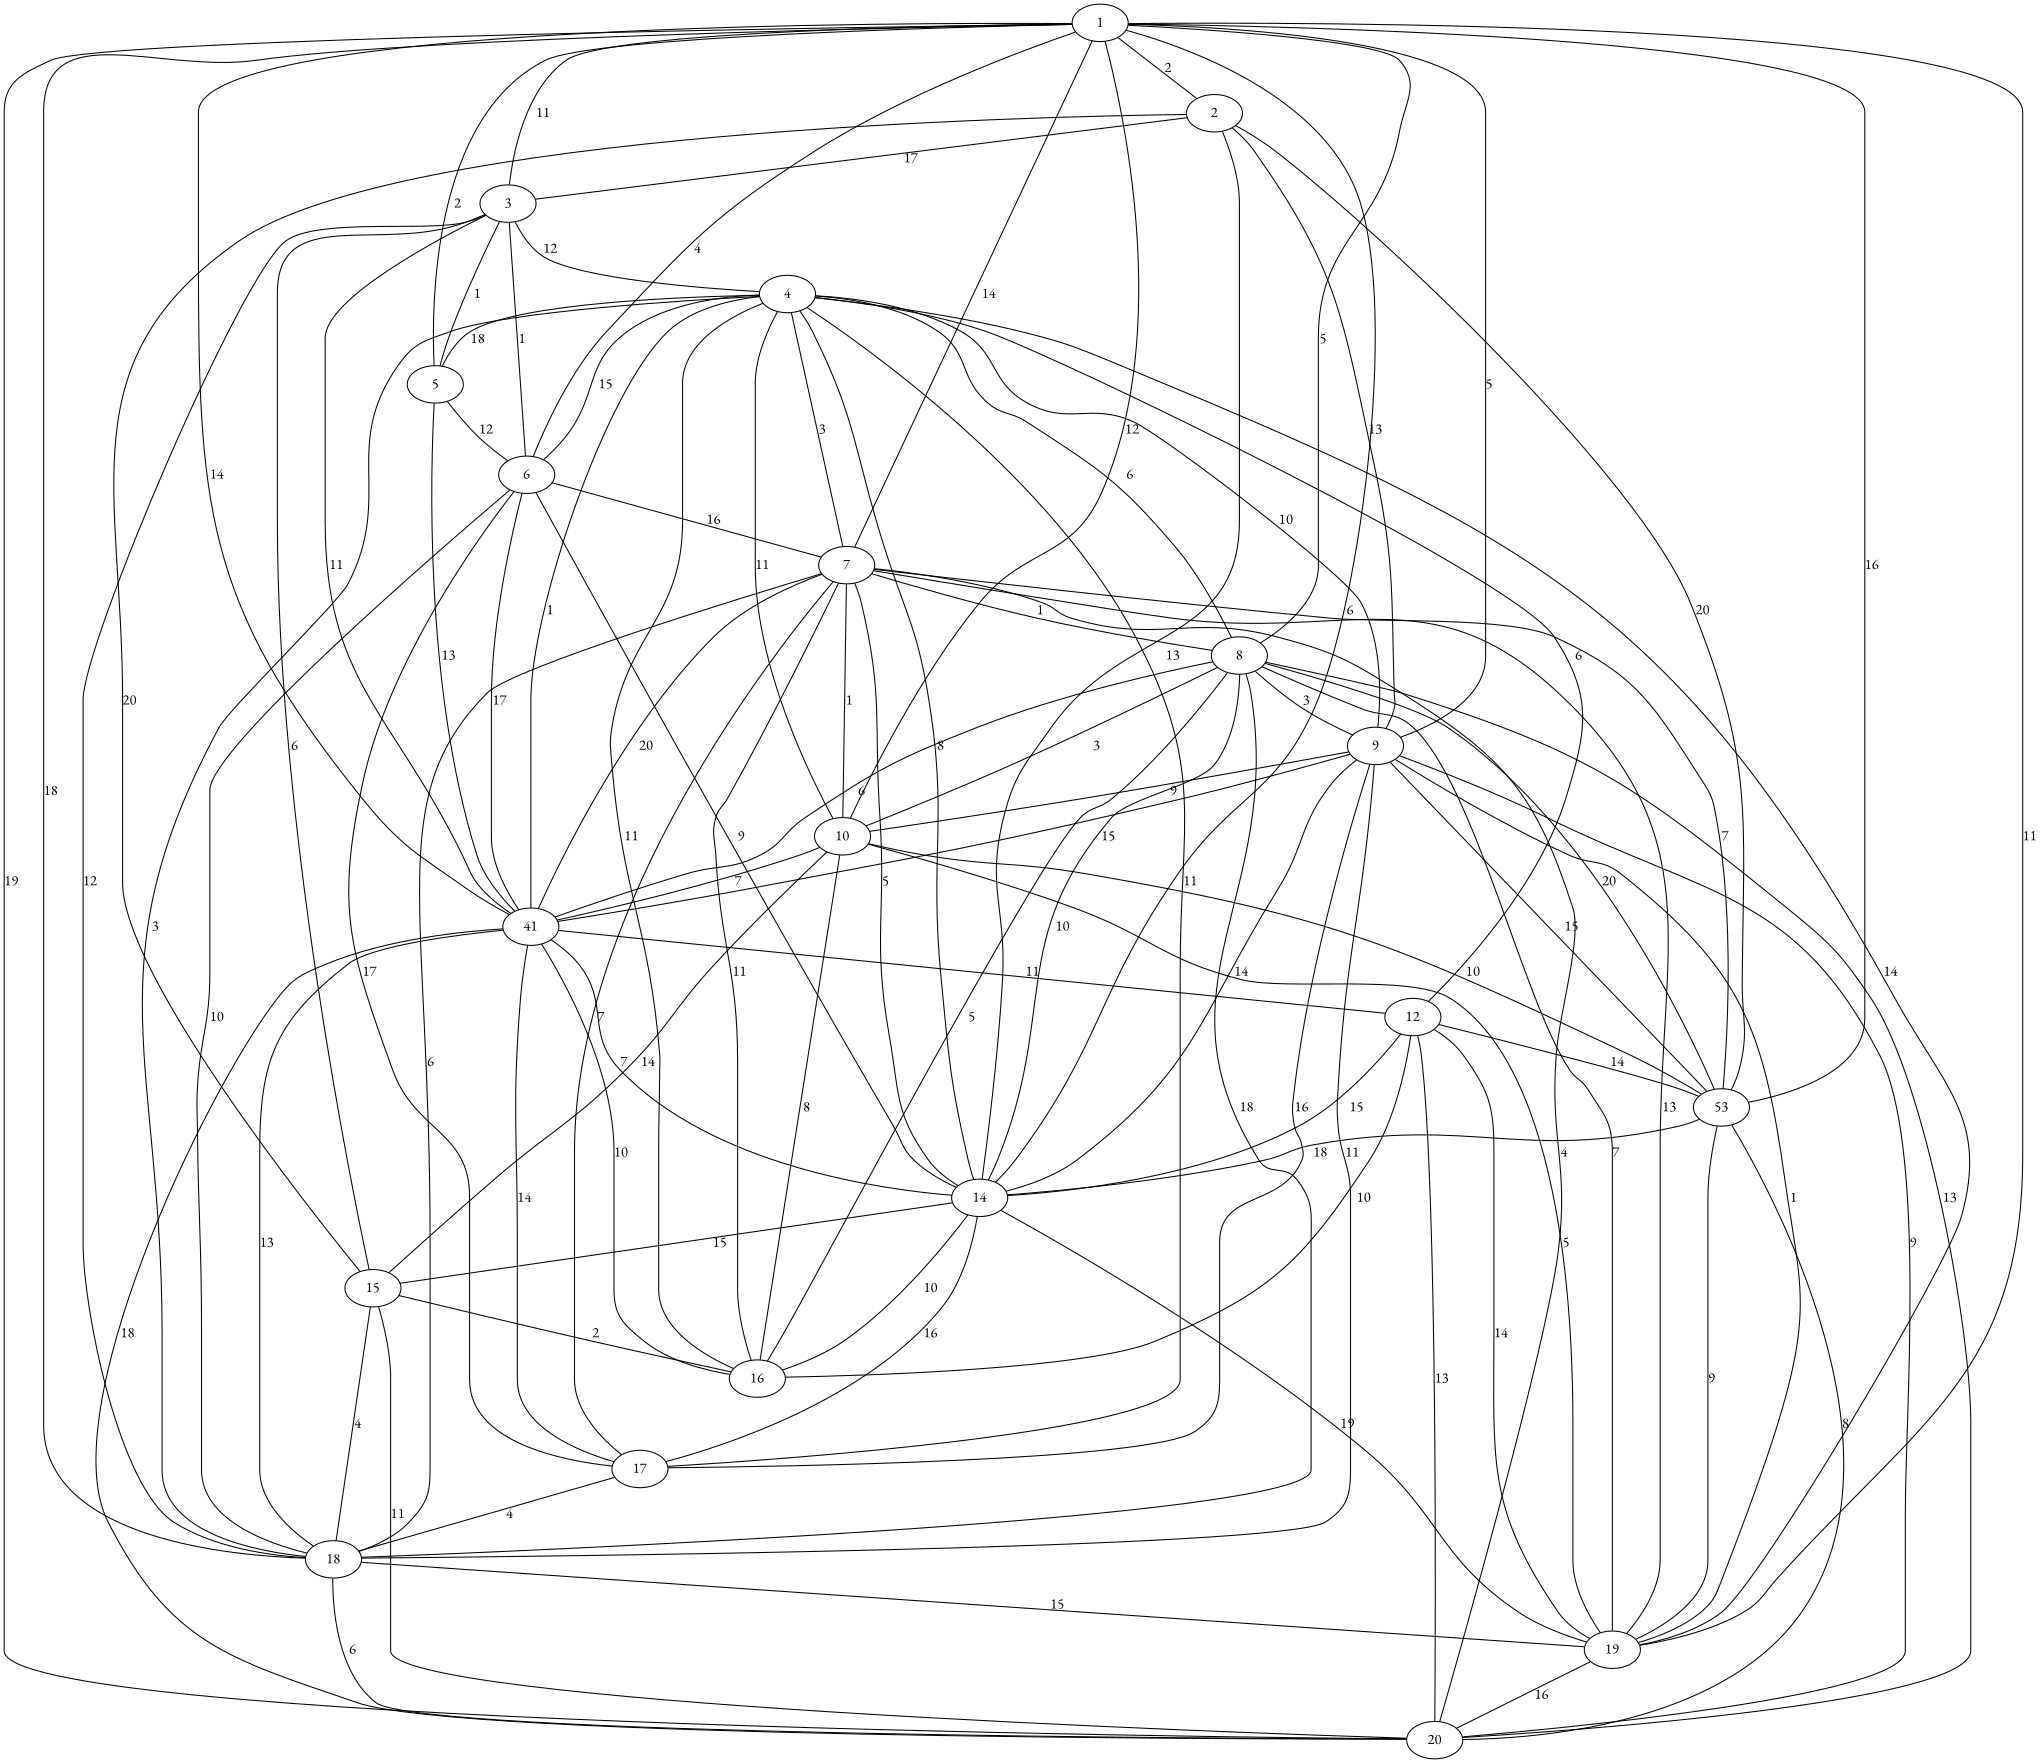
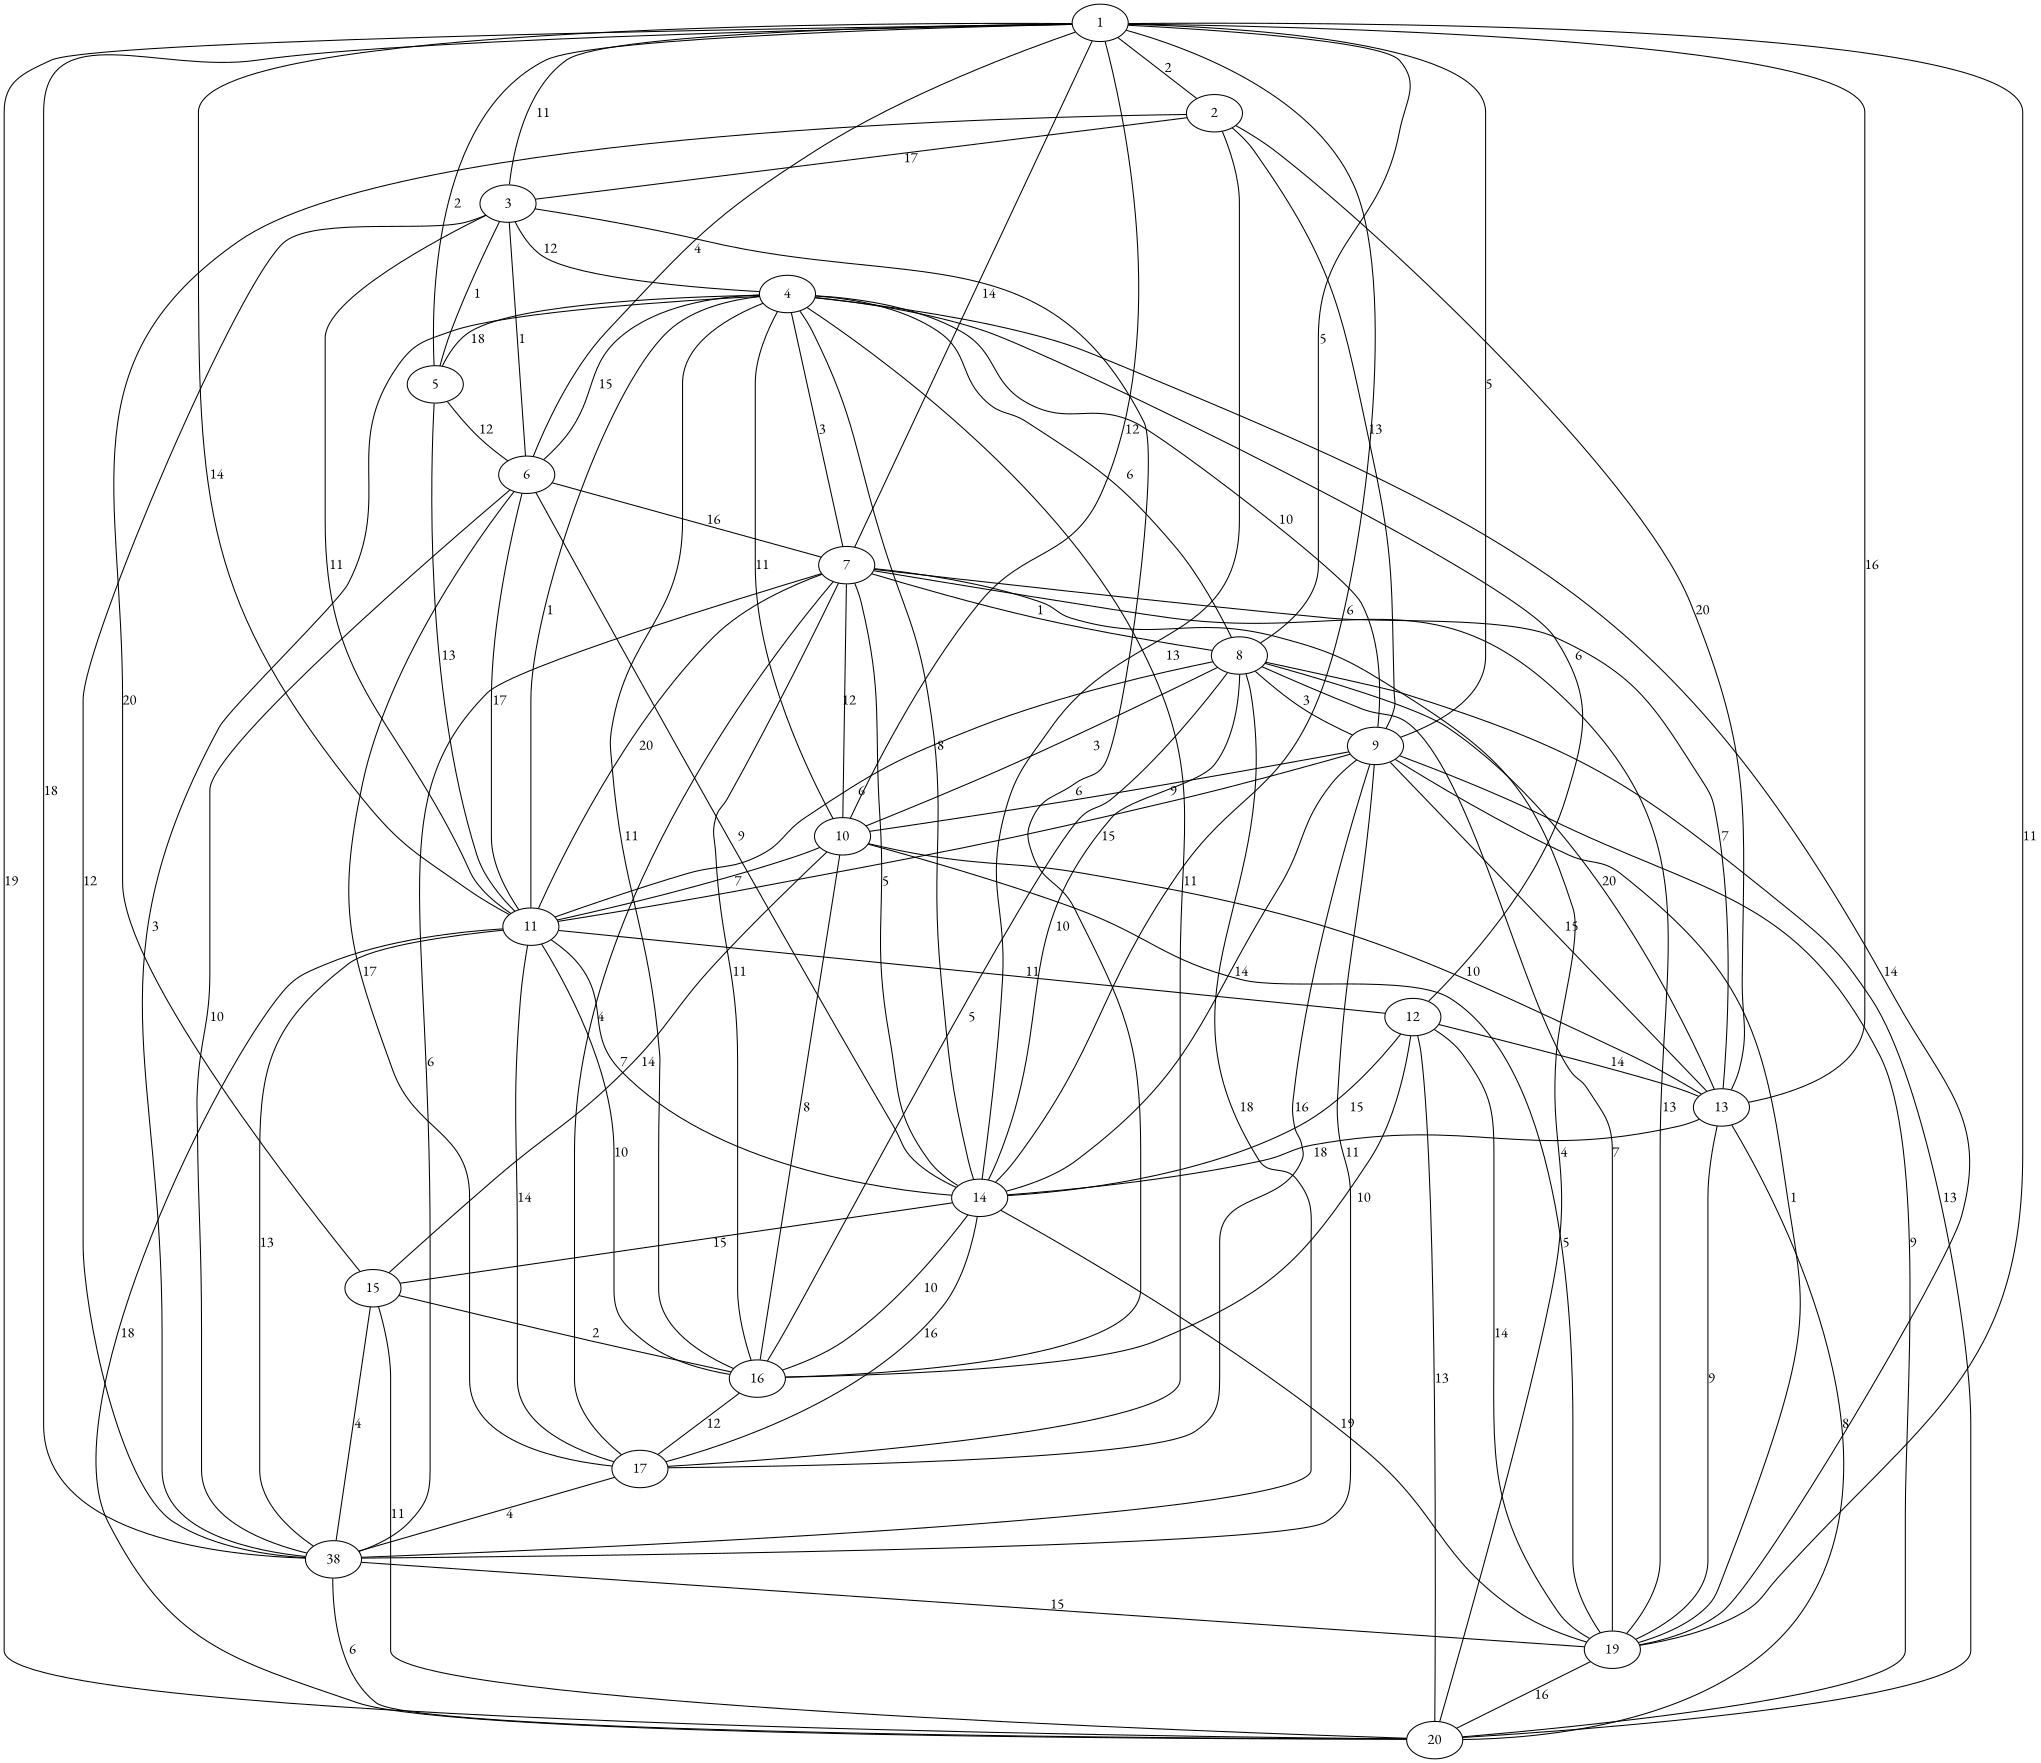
  graph {
    fontname="EB Garamond"
    node [fontname="EB Garamond"]
    edge [fontname="EB Garamond"]
    1
-   18
-   13 [label=53]
+   18 [label=38]
+   13
    5
    10
    19
    14
    6
    20
    7
    3
    8
-   11 [label=41]
+   11
    9
    2
    15
    16
    17
    4
    12
    1 -- 18 [label=18]
    1 -- 13 [label=16]
    1 -- 5 [label=2]
    1 -- 10 [label=12]
    1 -- 19 [label=11]
    1 -- 14 [label=6]
    1 -- 6 [label=4]
    1 -- 20 [label=19]
    1 -- 7 [label=14]
    1 -- 3 [label=11]
    1 -- 8 [label=5]
    1 -- 11 [label=14]
    1 -- 9 [label=5]
    1 -- 2 [label=2]
    18 -- 19 [label=15]
    18 -- 20 [label=6]
    13 -- 19 [label=9]
    13 -- 14 [label=18]
    13 -- 20 [label=8]
    5 -- 6 [label=12]
    5 -- 11 [label=13]
    10 -- 13 [label=10]
    10 -- 19 [label=5]
    10 -- 11 [label=7]
    10 -- 15 [label=14]
    10 -- 16 [label=8]
    19 -- 20 [label=16]
    14 -- 19 [label=19]
    14 -- 15 [label=15]
    14 -- 16 [label=10]
    14 -- 17 [label=16]
    6 -- 18 [label=10]
    6 -- 14 [label=9]
    6 -- 7 [label=16]
    6 -- 11 [label=17]
    6 -- 17 [label=17]
    7 -- 18 [label=6]
    7 -- 13 [label=7]
-   7 -- 10 [label=1]
+   7 -- 10 [label=12]
    7 -- 19 [label=13]
    7 -- 14 [label=5]
    7 -- 20 [label=4]
    7 -- 8 [label=1]
    7 -- 11 [label=20]
    7 -- 16 [label=11]
-   7 -- 17 [label=7]
+   7 -- 17 [label=4]
    3 -- 18 [label=12]
    3 -- 5 [label=1]
    3 -- 6 [label=1]
    3 -- 11 [label=11]
-   3 -- 15 [label=6]
+   3 -- 16 [label=6]
    3 -- 4 [label=12]
    8 -- 18 [label=18]
    8 -- 13 [label=20]
    8 -- 10 [label=3]
    8 -- 19 [label=7]
    8 -- 14 [label=10]
    8 -- 20 [label=13]
    8 -- 11 [label=6]
    8 -- 9 [label=3]
    8 -- 16 [label=5]
    11 -- 18 [label=13]
    11 -- 14 [label=7]
    11 -- 20 [label=18]
    11 -- 16 [label=10]
    11 -- 17 [label=14]
    11 -- 12 [label=11]
    9 -- 18 [label=11]
    9 -- 13 [label=15]
    9 -- 10 [label=9]
    9 -- 19 [label=1]
    9 -- 14 [label=14]
    9 -- 20 [label=9]
    9 -- 11 [label=15]
    9 -- 17 [label=16]
    2 -- 13 [label=20]
    2 -- 14 [label=13]
    2 -- 3 [label=17]
    2 -- 9 [label=13]
    2 -- 15 [label=20]
    15 -- 18 [label=4]
    15 -- 20 [label=11]
    15 -- 16 [label=2]
+   16 -- 17 [label=12]
    17 -- 18 [label=4]
    4 -- 18 [label=3]
    4 -- 5 [label=18]
    4 -- 10 [label=11]
    4 -- 19 [label=14]
    4 -- 14 [label=8]
    4 -- 6 [label=15]
    4 -- 7 [label=3]
    4 -- 8 [label=6]
    4 -- 11 [label=1]
    4 -- 9 [label=10]
    4 -- 16 [label=11]
    4 -- 17 [label=11]
    4 -- 12 [label=6]
    12 -- 13 [label=14]
    12 -- 19 [label=14]
    12 -- 14 [label=15]
    12 -- 20 [label=13]
    12 -- 16 [label=10]
  }
